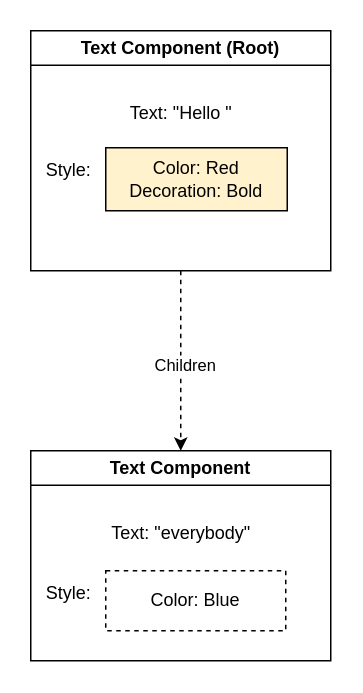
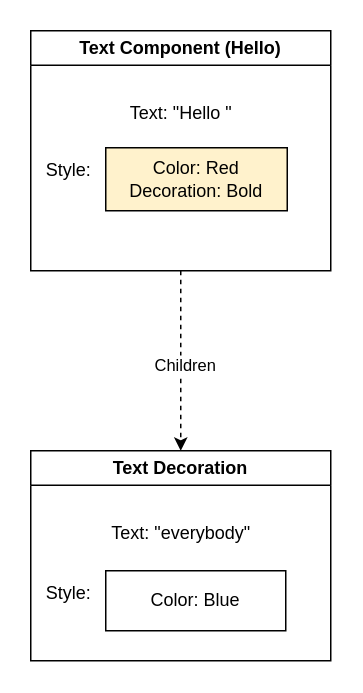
  <mxCell id="0" />
  <mxCell id="1" parent="0" />
  <mxCell id="2" style="edgeStyle=orthogonalEdgeStyle;rounded=0;orthogonalLoop=1;jettySize=auto;html=1;entryX=0.5;entryY=0;entryDx=0;entryDy=0;dashed=1;" edge="1" parent="1" source="4" target="8"><mxGeometry relative="1" as="geometry"><mxPoint x="120" y="270" as="targetPoint" /></mxGeometry></mxCell>
  <mxCell id="3" value="Children" style="edgeLabel;html=1;align=center;verticalAlign=middle;resizable=0;points=[];" vertex="1" connectable="0" parent="2"><mxGeometry x="0.027" y="2" relative="1" as="geometry"><mxPoint as="offset" /></mxGeometry></mxCell>
- <mxCell id="4" value="Text Component (Root)" style="swimlane;whiteSpace=wrap;html=1;" vertex="1" parent="1"><mxGeometry x="20" y="20" width="200" height="160" as="geometry" /></mxCell>
+ <mxCell id="4" value="Text Component (Hello)" style="swimlane;whiteSpace=wrap;html=1;" vertex="1" parent="1"><mxGeometry x="20" y="20" width="200" height="160" as="geometry" /></mxCell>
  <mxCell id="5" value="Text: &quot;Hello &quot;" style="text;html=1;align=center;verticalAlign=middle;resizable=0;points=[];autosize=1;strokeColor=none;fillColor=none;" vertex="1" parent="4"><mxGeometry x="55" y="40" width="90" height="30" as="geometry" /></mxCell>
  <mxCell id="6" value="Style:" style="text;html=1;align=center;verticalAlign=middle;resizable=0;points=[];autosize=1;strokeColor=none;fillColor=none;" vertex="1" parent="4"><mxGeometry y="78" width="50" height="30" as="geometry" /></mxCell>
  <mxCell id="7" value="Color: Red&lt;br&gt;Decoration: Bold" style="whiteSpace=wrap;html=1;fillColor=#fff2cc;" vertex="1" parent="4"><mxGeometry x="50" y="78" width="121" height="42" as="geometry" /></mxCell>
- <mxCell id="8" value="Text Component" style="swimlane;whiteSpace=wrap;html=1;" vertex="1" parent="1"><mxGeometry x="20" y="300" width="200" height="140" as="geometry" /></mxCell>
+ <mxCell id="8" value="Text Decoration" style="swimlane;whiteSpace=wrap;html=1;" vertex="1" parent="1"><mxGeometry x="20" y="300" width="200" height="140" as="geometry" /></mxCell>
  <mxCell id="9" value="Text: &quot;everybody&quot;" style="text;html=1;align=center;verticalAlign=middle;resizable=0;points=[];autosize=1;strokeColor=none;fillColor=none;" vertex="1" parent="8"><mxGeometry x="40" y="40" width="120" height="30" as="geometry" /></mxCell>
  <mxCell id="10" value="Style:" style="text;html=1;align=center;verticalAlign=middle;resizable=0;points=[];autosize=1;strokeColor=none;fillColor=none;" vertex="1" parent="8"><mxGeometry y="80" width="50" height="30" as="geometry" /></mxCell>
- <mxCell id="11" value="Color: Blue" style="rounded=0;whiteSpace=wrap;html=1;dashed=1;" vertex="1" parent="8"><mxGeometry x="50" y="80" width="120" height="40" as="geometry" /></mxCell>
+ <mxCell id="11" value="Color: Blue" style="rounded=0;whiteSpace=wrap;html=1;" vertex="1" parent="8"><mxGeometry x="50" y="80" width="120" height="40" as="geometry" /></mxCell>
